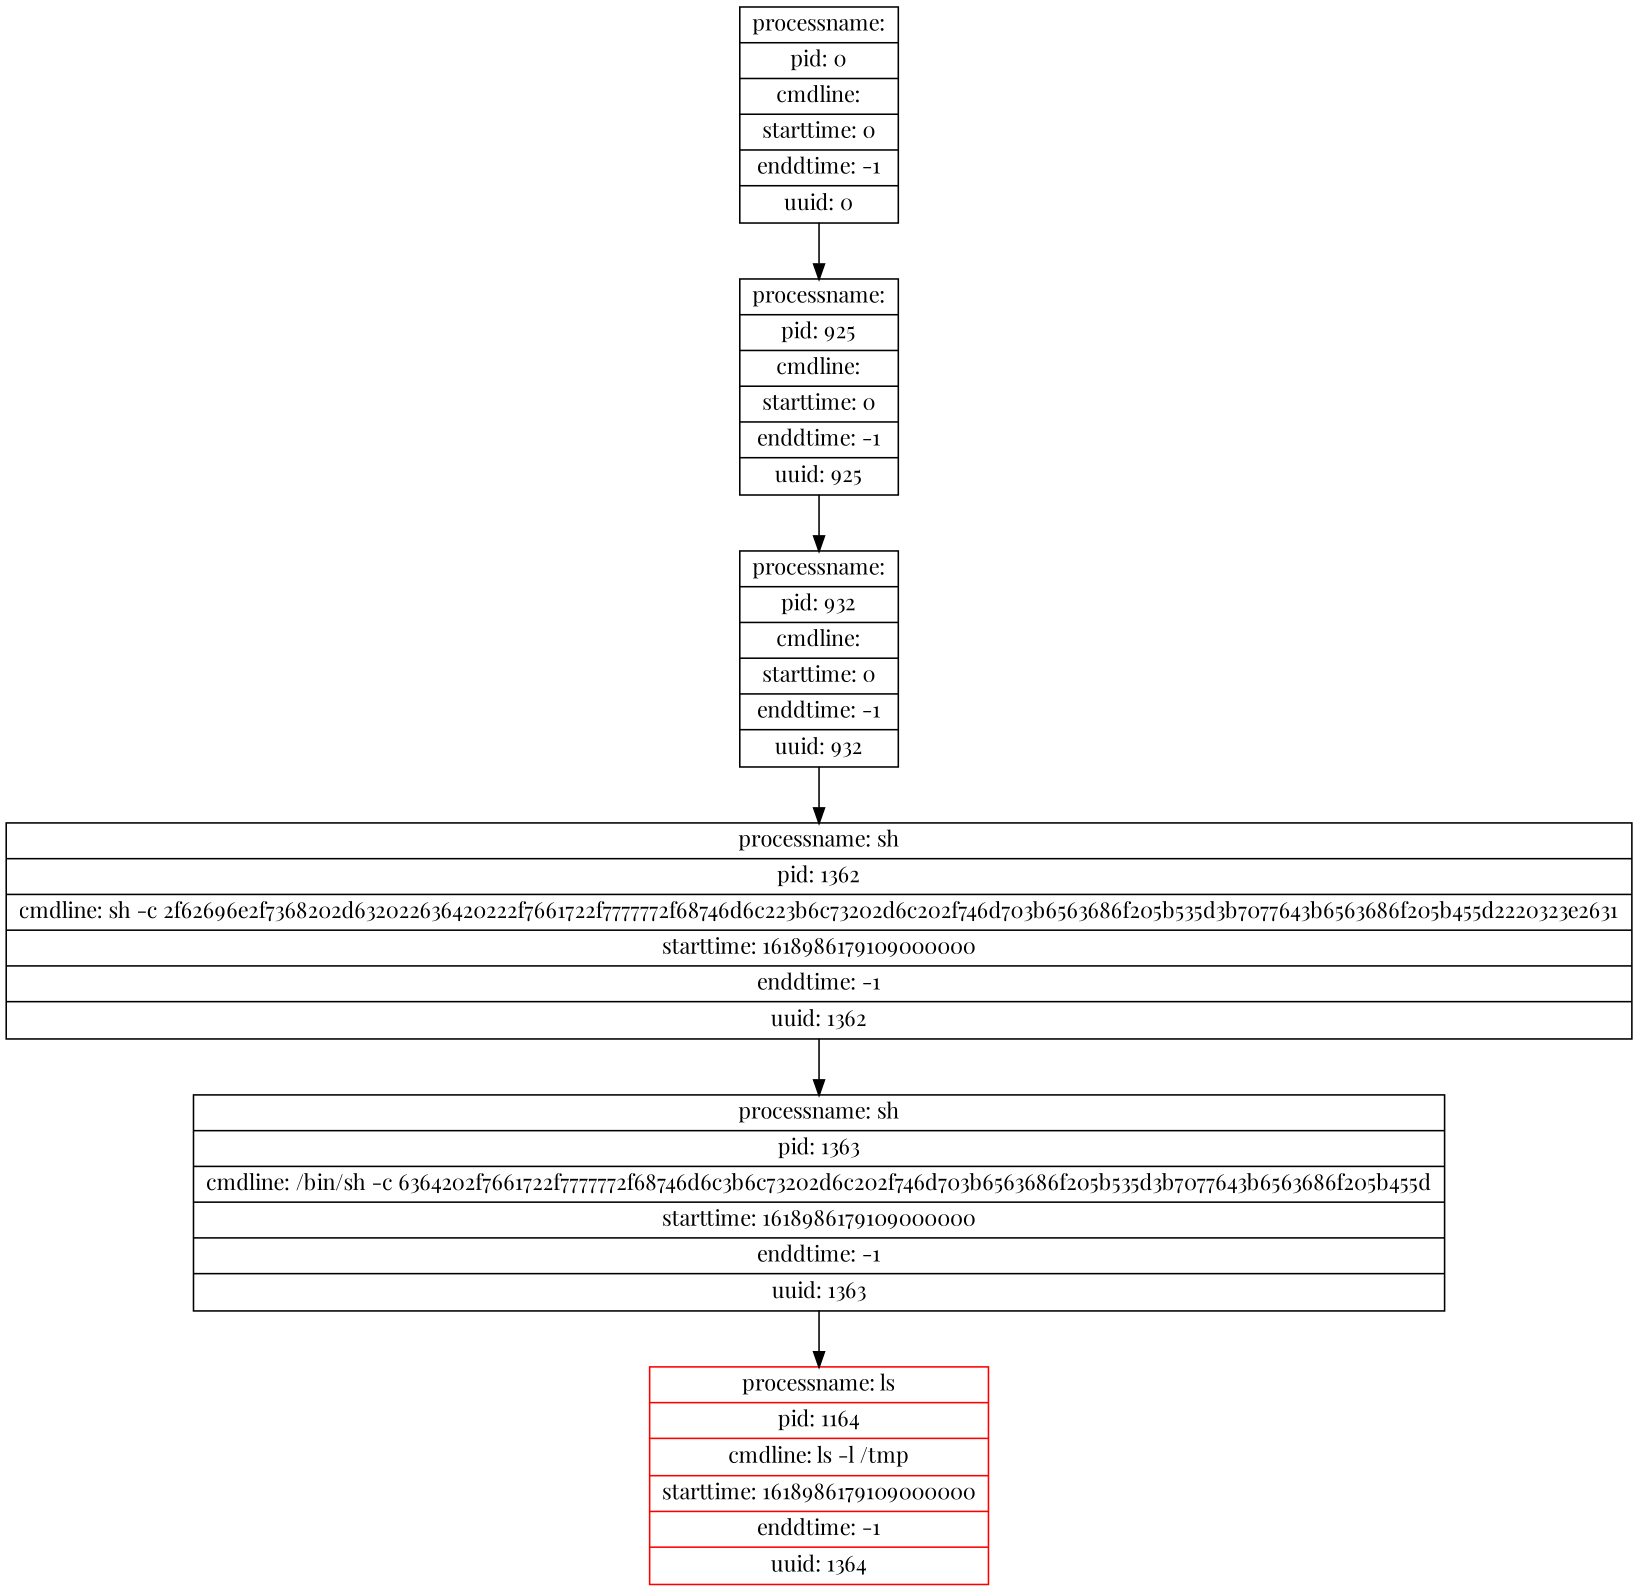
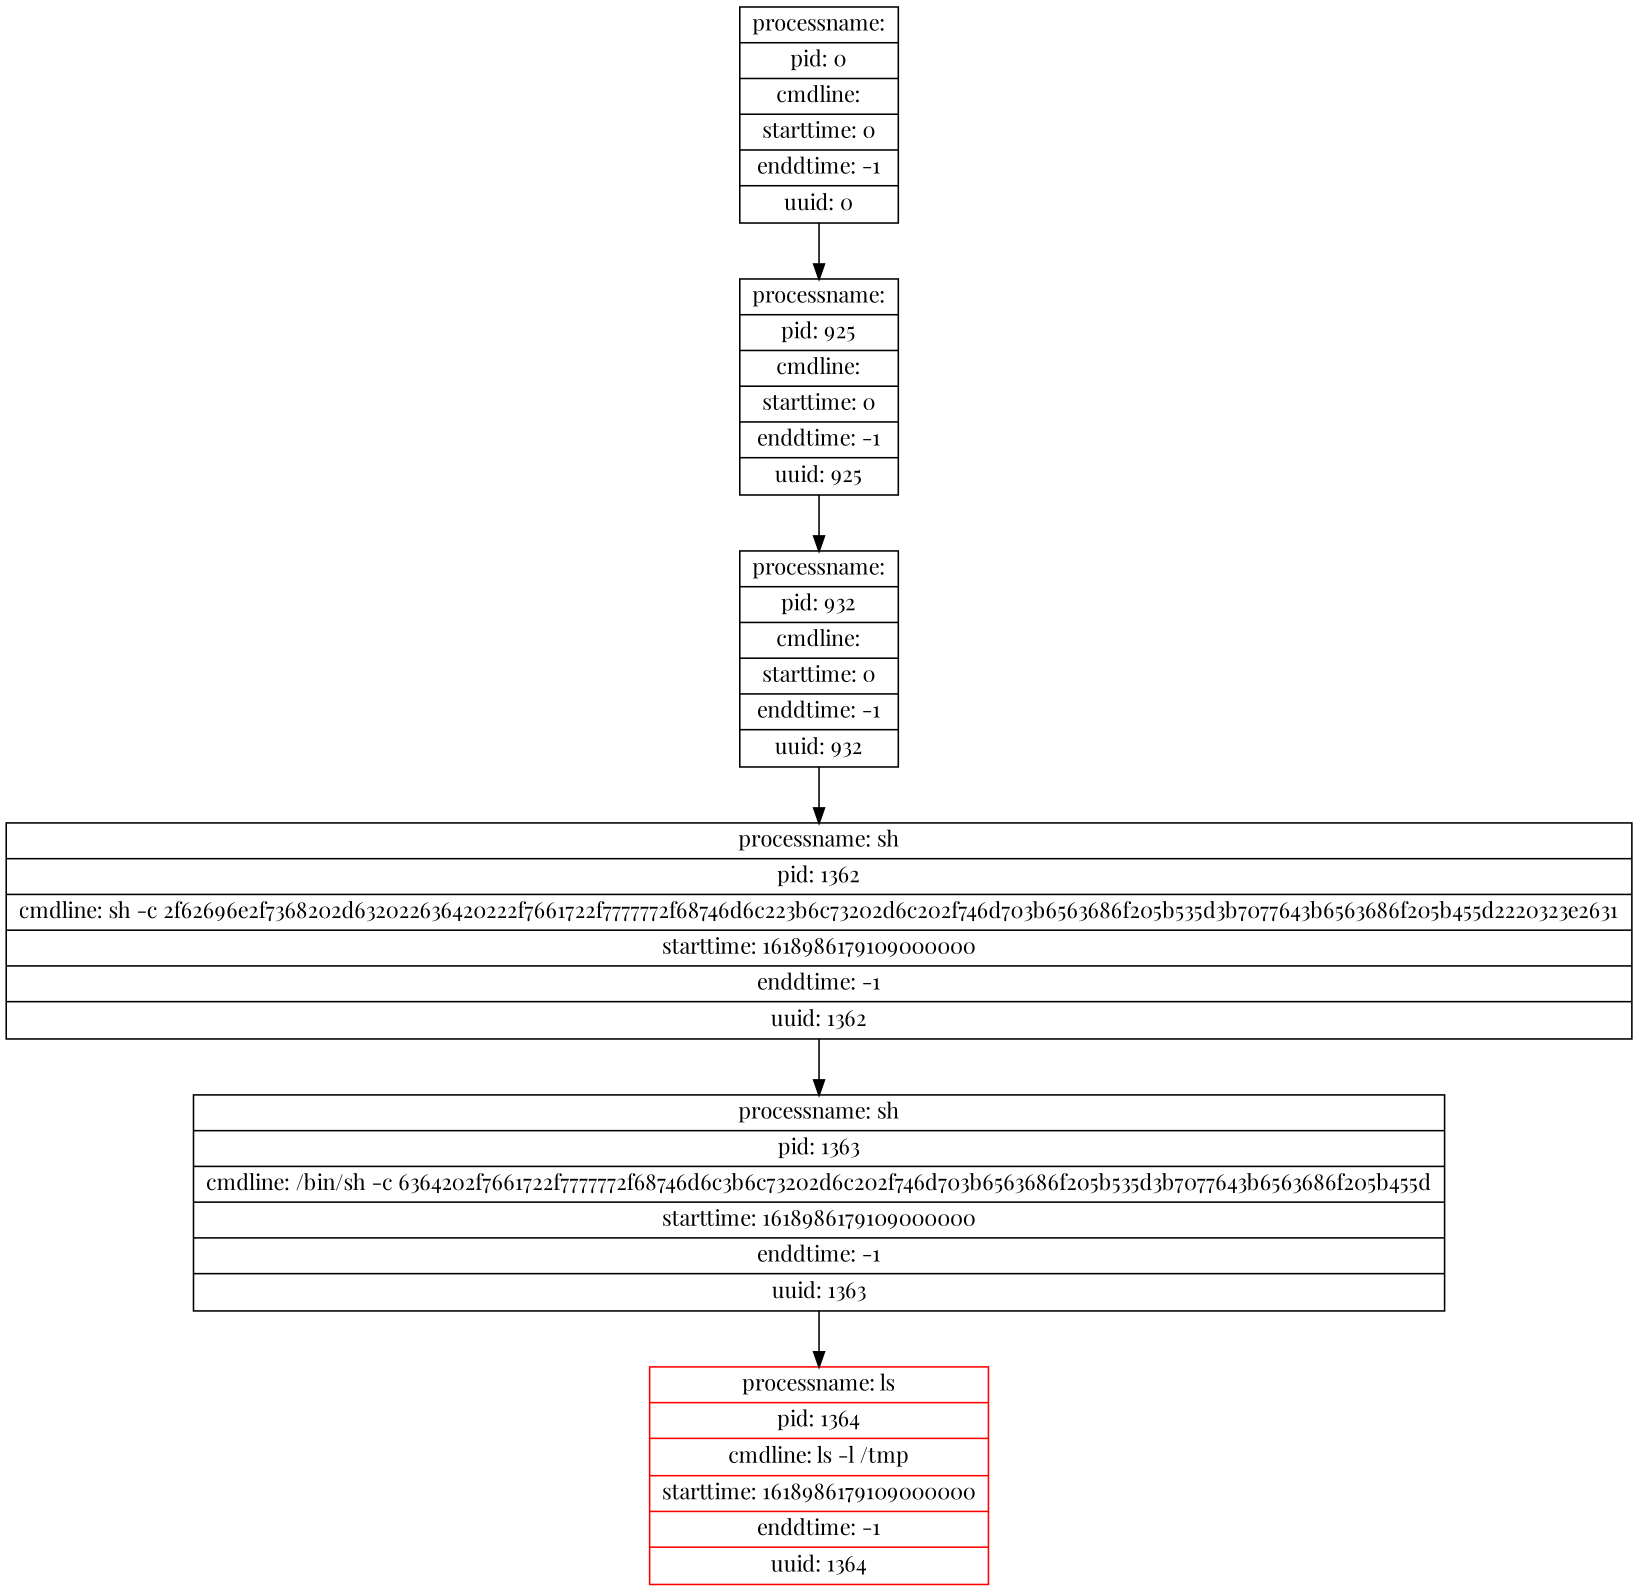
  digraph {
    fontname="Playfair Display"
    node [shape=record fontname="Playfair Display"]
    edge [fontname="Playfair Display"]
-   n1 [color=red label="{<head>processname: ls | pid: 1164 | cmdline: ls -l /tmp | starttime: 1618986179109000000 | enddtime: -1 | uuid: 1364}"]
+   n1 [color=red label="{<head>processname: ls | pid: 1364 | cmdline: ls -l /tmp | starttime: 1618986179109000000 | enddtime: -1 | uuid: 1364}"]
    n2 [label="{<head>processname: sh | pid: 1363 | cmdline: /bin/sh -c 6364202f7661722f7777772f68746d6c3b6c73202d6c202f746d703b6563686f205b535d3b7077643b6563686f205b455d | starttime: 1618986179109000000 | enddtime: -1 | uuid: 1363}"]
    n3 [label="{<head>processname: sh | pid: 1362 | cmdline: sh -c 2f62696e2f7368202d632022636420222f7661722f7777772f68746d6c223b6c73202d6c202f746d703b6563686f205b535d3b7077643b6563686f205b455d2220323e2631 | starttime: 1618986179109000000 | enddtime: -1 | uuid: 1362}"]
    n4 [label="{<head>processname:  | pid: 932 | cmdline:  | starttime: 0 | enddtime: -1 | uuid: 932}"]
    n5 [label="{<head>processname:  | pid: 925 | cmdline:  | starttime: 0 | enddtime: -1 | uuid: 925}"]
    n6 [label="{<head>processname:  | pid: 0 | cmdline:  | starttime: 0 | enddtime: -1 | uuid: 0}"]
    n2 -> n1
    n3 -> n2
    n4 -> n3
    n5 -> n4
    n6 -> n5
  }
